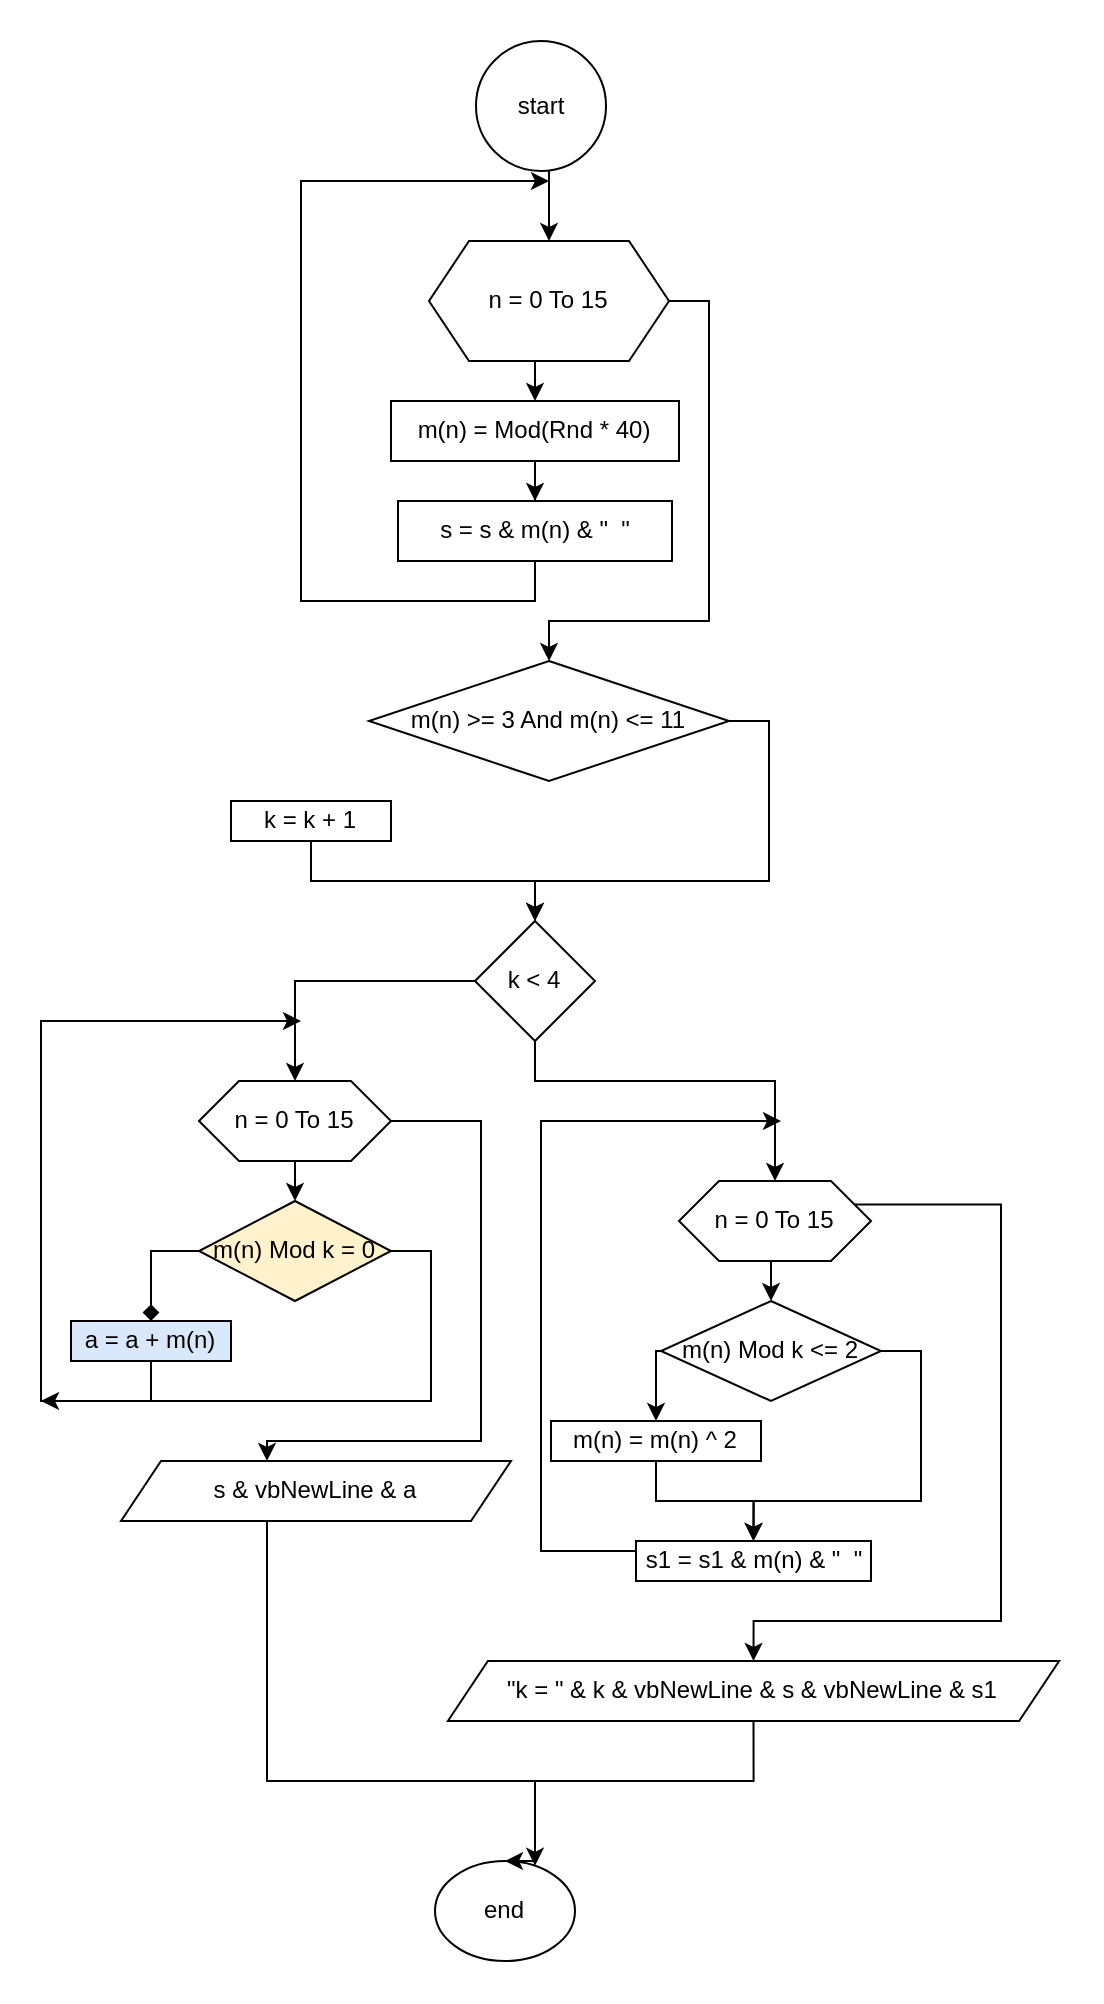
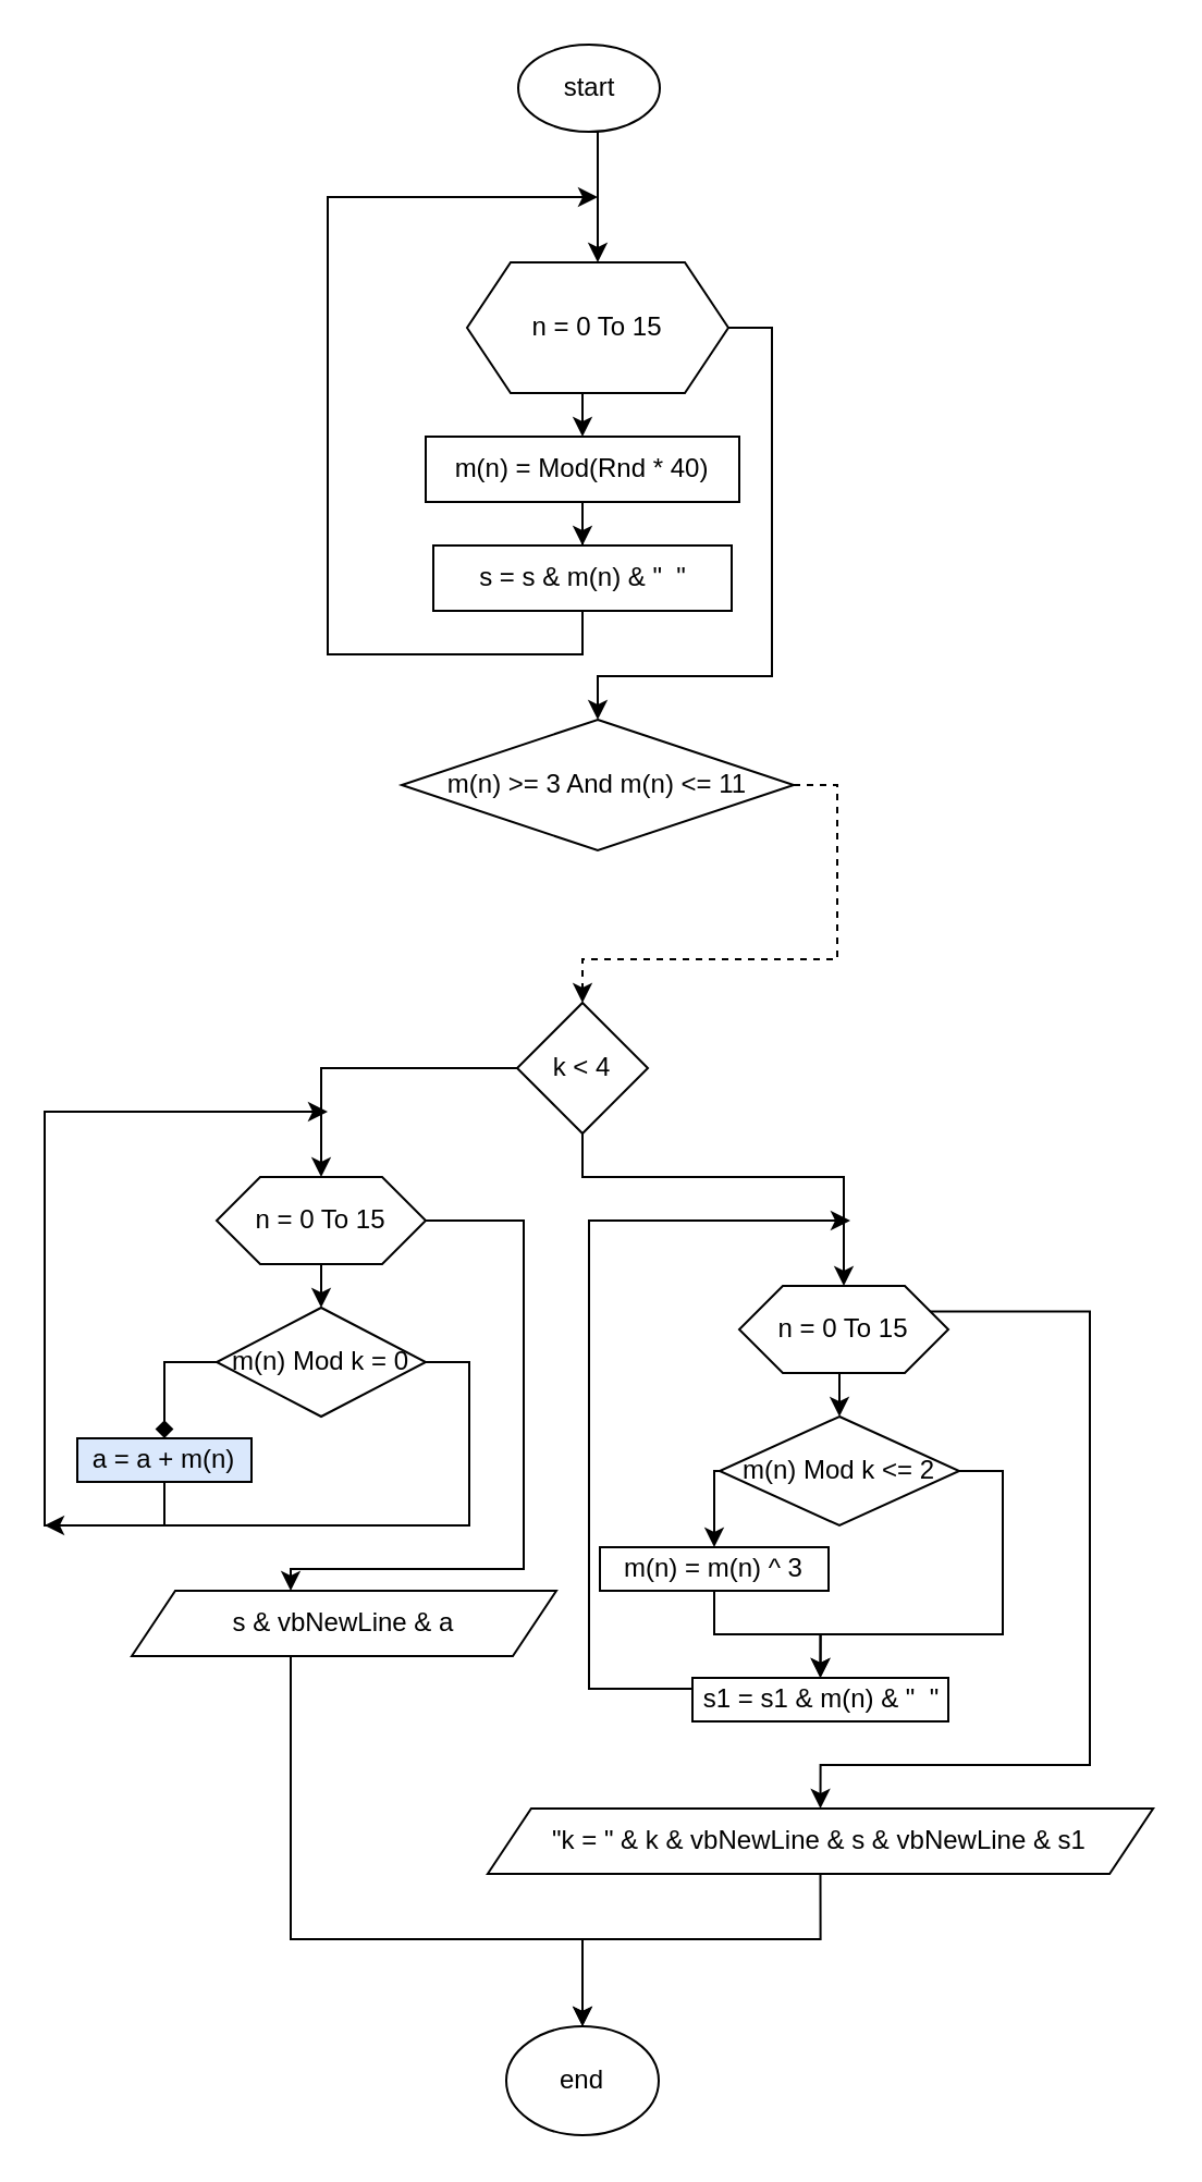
  <mxCell id="0" />
  <mxCell id="1" parent="0" />
  <mxCell id="2" style="edgeStyle=orthogonalEdgeStyle;rounded=0;orthogonalLoop=1;jettySize=auto;html=1;exitX=0.5;exitY=1;exitDx=0;exitDy=0;entryX=0.5;entryY=0;entryDx=0;entryDy=0;" edge="1" parent="1" source="4" target="6"><mxGeometry relative="1" as="geometry" /></mxCell>
  <mxCell id="3" style="edgeStyle=orthogonalEdgeStyle;rounded=0;orthogonalLoop=1;jettySize=auto;html=1;exitX=1;exitY=0.5;exitDx=0;exitDy=0;" edge="1" parent="1" source="4" target="14"><mxGeometry relative="1" as="geometry"><Array as="points"><mxPoint x="354" y="150" /><mxPoint x="354" y="310" /><mxPoint x="274" y="310" /></Array></mxGeometry></mxCell>
  <mxCell id="4" value="n = 0 To 15" style="shape=hexagon;perimeter=hexagonPerimeter2;whiteSpace=wrap;html=1;fixedSize=1;" vertex="1" parent="1"><mxGeometry x="214" y="120" width="120" height="60" as="geometry" /></mxCell>
  <mxCell id="5" style="edgeStyle=orthogonalEdgeStyle;rounded=0;orthogonalLoop=1;jettySize=auto;html=1;exitX=0.5;exitY=1;exitDx=0;exitDy=0;" edge="1" parent="1" source="6" target="8"><mxGeometry relative="1" as="geometry" /></mxCell>
  <mxCell id="6" value="m(n) = Mod(Rnd * 40)" style="rounded=0;whiteSpace=wrap;html=1;" vertex="1" parent="1"><mxGeometry x="195" y="200" width="144" height="30" as="geometry" /></mxCell>
  <mxCell id="7" style="edgeStyle=orthogonalEdgeStyle;rounded=0;orthogonalLoop=1;jettySize=auto;html=1;exitX=0.5;exitY=1;exitDx=0;exitDy=0;" edge="1" parent="1" source="8"><mxGeometry relative="1" as="geometry"><mxPoint x="274" y="90" as="targetPoint" /><Array as="points"><mxPoint x="267" y="300" /><mxPoint x="150" y="300" /><mxPoint x="150" y="90" /></Array></mxGeometry></mxCell>
  <mxCell id="8" value="s = s &amp; m(n) &amp; &quot;  &quot;" style="rounded=0;whiteSpace=wrap;html=1;" vertex="1" parent="1"><mxGeometry x="198.5" y="250" width="137" height="30" as="geometry" /></mxCell>
  <mxCell id="9" style="edgeStyle=orthogonalEdgeStyle;rounded=0;orthogonalLoop=1;jettySize=auto;html=1;exitX=0.5;exitY=1;exitDx=0;exitDy=0;" edge="1" parent="1" source="8" target="8"><mxGeometry relative="1" as="geometry" /></mxCell>
  <mxCell id="10" style="edgeStyle=orthogonalEdgeStyle;rounded=0;orthogonalLoop=1;jettySize=auto;html=1;exitX=0.5;exitY=1;exitDx=0;exitDy=0;" edge="1" parent="1" source="11" target="4"><mxGeometry relative="1" as="geometry"><Array as="points"><mxPoint x="274" y="60" /></Array></mxGeometry></mxCell>
- <mxCell id="11" value="start" style="ellipse;whiteSpace=wrap;html=1;" vertex="1" parent="1"><mxGeometry x="237.5" y="20" width="65" height="65" as="geometry" /></mxCell>
- <mxCell id="12" value="end" style="ellipse;whiteSpace=wrap;html=1;" vertex="1" parent="1"><mxGeometry x="217" y="930" width="70" height="50" as="geometry" /></mxCell>
- <mxCell id="13" style="edgeStyle=orthogonalEdgeStyle;rounded=0;orthogonalLoop=1;jettySize=auto;html=1;exitX=1;exitY=0.5;exitDx=0;exitDy=0;" edge="1" parent="1" source="14" target="19"><mxGeometry relative="1" as="geometry"><Array as="points"><mxPoint x="384" y="360" /><mxPoint x="384" y="440" /><mxPoint x="267" y="440" /></Array></mxGeometry></mxCell>
+ <mxCell id="11" value="start" style="ellipse;whiteSpace=wrap;html=1;" vertex="1" parent="1"><mxGeometry x="237.5" y="20" width="65" height="40" as="geometry" /></mxCell>
+ <mxCell id="12" value="end" style="ellipse;whiteSpace=wrap;html=1;" vertex="1" parent="1"><mxGeometry x="232" y="930" width="70" height="50" as="geometry" /></mxCell>
+ <mxCell id="13" style="edgeStyle=orthogonalEdgeStyle;rounded=0;orthogonalLoop=1;jettySize=auto;html=1;exitX=1;exitY=0.5;exitDx=0;exitDy=0;dashed=1;" edge="1" parent="1" source="14" target="19"><mxGeometry relative="1" as="geometry"><Array as="points"><mxPoint x="384" y="360" /><mxPoint x="384" y="440" /><mxPoint x="267" y="440" /></Array></mxGeometry></mxCell>
  <mxCell id="14" value="m(n) &gt;= 3 And m(n) &lt;= 11" style="rhombus;whiteSpace=wrap;html=1;" vertex="1" parent="1"><mxGeometry x="184" y="330" width="180" height="60" as="geometry" /></mxCell>
- <mxCell id="15" style="edgeStyle=orthogonalEdgeStyle;rounded=0;orthogonalLoop=1;jettySize=auto;html=1;exitX=0.5;exitY=1;exitDx=0;exitDy=0;entryX=0.5;entryY=0;entryDx=0;entryDy=0;" edge="1" parent="1" source="16" target="19"><mxGeometry relative="1" as="geometry" /></mxCell>
- <mxCell id="16" value="k = k + 1" style="rounded=0;whiteSpace=wrap;html=1;" vertex="1" parent="1"><mxGeometry x="115" y="400" width="80" height="20" as="geometry" /></mxCell>
  <mxCell id="17" style="edgeStyle=orthogonalEdgeStyle;rounded=0;orthogonalLoop=1;jettySize=auto;html=1;exitX=0;exitY=0.5;exitDx=0;exitDy=0;entryX=0.5;entryY=0;entryDx=0;entryDy=0;" edge="1" parent="1" source="19" target="22"><mxGeometry relative="1" as="geometry" /></mxCell>
  <mxCell id="18" style="edgeStyle=orthogonalEdgeStyle;rounded=0;orthogonalLoop=1;jettySize=auto;html=1;exitX=0.5;exitY=1;exitDx=0;exitDy=0;entryX=0.5;entryY=0;entryDx=0;entryDy=0;" edge="1" parent="1" source="19" target="32"><mxGeometry relative="1" as="geometry"><Array as="points"><mxPoint x="267" y="540" /><mxPoint x="387" y="540" /></Array></mxGeometry></mxCell>
  <mxCell id="19" value="k &lt; 4" style="rhombus;whiteSpace=wrap;html=1;" vertex="1" parent="1"><mxGeometry x="237" y="460" width="60" height="60" as="geometry" /></mxCell>
  <mxCell id="20" style="edgeStyle=orthogonalEdgeStyle;rounded=0;orthogonalLoop=1;jettySize=auto;html=1;exitX=0.5;exitY=1;exitDx=0;exitDy=0;entryX=0.5;entryY=0;entryDx=0;entryDy=0;" edge="1" parent="1" source="22" target="25"><mxGeometry relative="1" as="geometry" /></mxCell>
  <mxCell id="21" style="edgeStyle=orthogonalEdgeStyle;rounded=0;orthogonalLoop=1;jettySize=auto;html=1;exitX=1;exitY=0.5;exitDx=0;exitDy=0;" edge="1" parent="1" source="22" target="29"><mxGeometry relative="1" as="geometry"><Array as="points"><mxPoint x="240" y="560" /><mxPoint x="240" y="720" /><mxPoint x="133" y="720" /></Array></mxGeometry></mxCell>
  <mxCell id="22" value="n = 0 To 15" style="shape=hexagon;perimeter=hexagonPerimeter2;whiteSpace=wrap;html=1;fixedSize=1;" vertex="1" parent="1"><mxGeometry x="99" y="540" width="96" height="40" as="geometry" /></mxCell>
  <mxCell id="23" style="edgeStyle=orthogonalEdgeStyle;rounded=0;orthogonalLoop=1;jettySize=auto;html=1;exitX=0;exitY=0.5;exitDx=0;exitDy=0;entryX=0.5;entryY=0;entryDx=0;entryDy=0;endArrow=diamond;" edge="1" parent="1" source="25" target="27"><mxGeometry relative="1" as="geometry" /></mxCell>
  <mxCell id="24" style="edgeStyle=orthogonalEdgeStyle;rounded=0;orthogonalLoop=1;jettySize=auto;html=1;exitX=1;exitY=0.5;exitDx=0;exitDy=0;" edge="1" parent="1" source="25"><mxGeometry relative="1" as="geometry"><mxPoint x="20" y="700" as="targetPoint" /><Array as="points"><mxPoint x="215" y="625" /><mxPoint x="215" y="700" /></Array></mxGeometry></mxCell>
- <mxCell id="25" value="m(n) Mod k = 0" style="rhombus;whiteSpace=wrap;html=1;fillColor=#fff2cc;" vertex="1" parent="1"><mxGeometry x="99" y="600" width="96" height="50" as="geometry" /></mxCell>
+ <mxCell id="25" value="m(n) Mod k = 0" style="rhombus;whiteSpace=wrap;html=1;" vertex="1" parent="1"><mxGeometry x="99" y="600" width="96" height="50" as="geometry" /></mxCell>
  <mxCell id="26" style="edgeStyle=orthogonalEdgeStyle;rounded=0;orthogonalLoop=1;jettySize=auto;html=1;exitX=0.5;exitY=1;exitDx=0;exitDy=0;" edge="1" parent="1" source="27"><mxGeometry relative="1" as="geometry"><mxPoint x="150" y="510" as="targetPoint" /><Array as="points"><mxPoint x="75" y="700" /><mxPoint x="20" y="700" /><mxPoint x="20" y="510" /></Array></mxGeometry></mxCell>
  <mxCell id="27" value="a = a + m(n)" style="rounded=0;whiteSpace=wrap;html=1;fillColor=#dae8fc;" vertex="1" parent="1"><mxGeometry x="35" y="660" width="80" height="20" as="geometry" /></mxCell>
  <mxCell id="28" style="edgeStyle=orthogonalEdgeStyle;rounded=0;orthogonalLoop=1;jettySize=auto;html=1;exitX=0.5;exitY=1;exitDx=0;exitDy=0;" edge="1" parent="1" source="29" target="12"><mxGeometry relative="1" as="geometry"><Array as="points"><mxPoint x="133" y="890" /><mxPoint x="267" y="890" /></Array></mxGeometry></mxCell>
  <mxCell id="29" value="s &amp; vbNewLine &amp; a" style="shape=parallelogram;perimeter=parallelogramPerimeter;whiteSpace=wrap;html=1;fixedSize=1;" vertex="1" parent="1"><mxGeometry x="60" y="730" width="195" height="30" as="geometry" /></mxCell>
  <mxCell id="30" style="edgeStyle=orthogonalEdgeStyle;rounded=0;orthogonalLoop=1;jettySize=auto;html=1;exitX=0.5;exitY=1;exitDx=0;exitDy=0;entryX=0.5;entryY=0;entryDx=0;entryDy=0;" edge="1" parent="1" source="32" target="35"><mxGeometry relative="1" as="geometry" /></mxCell>
  <mxCell id="31" style="edgeStyle=orthogonalEdgeStyle;rounded=0;orthogonalLoop=1;jettySize=auto;html=1;exitX=1;exitY=0.25;exitDx=0;exitDy=0;entryX=0.5;entryY=0;entryDx=0;entryDy=0;" edge="1" parent="1" source="32" target="39"><mxGeometry relative="1" as="geometry"><Array as="points"><mxPoint x="500" y="602" /><mxPoint x="500" y="810" /><mxPoint x="376" y="810" /></Array></mxGeometry></mxCell>
  <mxCell id="32" value="n = 0 To 15" style="shape=hexagon;perimeter=hexagonPerimeter2;whiteSpace=wrap;html=1;fixedSize=1;" vertex="1" parent="1"><mxGeometry x="339" y="590" width="96" height="40" as="geometry" /></mxCell>
  <mxCell id="33" style="edgeStyle=orthogonalEdgeStyle;rounded=0;orthogonalLoop=1;jettySize=auto;html=1;exitX=0;exitY=0.5;exitDx=0;exitDy=0;entryX=0.5;entryY=0;entryDx=0;entryDy=0;" edge="1" parent="1" source="35" target="37"><mxGeometry relative="1" as="geometry" /></mxCell>
  <mxCell id="34" style="edgeStyle=orthogonalEdgeStyle;rounded=0;orthogonalLoop=1;jettySize=auto;html=1;exitX=1;exitY=0.5;exitDx=0;exitDy=0;entryX=0.5;entryY=0;entryDx=0;entryDy=0;" edge="1" parent="1" source="35" target="41"><mxGeometry relative="1" as="geometry"><Array as="points"><mxPoint x="460" y="675" /><mxPoint x="460" y="750" /><mxPoint x="376" y="750" /></Array></mxGeometry></mxCell>
  <mxCell id="35" value="m(n) Mod k &lt;= 2" style="rhombus;whiteSpace=wrap;html=1;" vertex="1" parent="1"><mxGeometry x="330" y="650" width="110" height="50" as="geometry" /></mxCell>
  <mxCell id="36" style="edgeStyle=orthogonalEdgeStyle;rounded=0;orthogonalLoop=1;jettySize=auto;html=1;exitX=0.5;exitY=1;exitDx=0;exitDy=0;entryX=0.5;entryY=0;entryDx=0;entryDy=0;" edge="1" parent="1" source="37" target="41"><mxGeometry relative="1" as="geometry" /></mxCell>
- <mxCell id="37" value="m(n) = m(n) ^ 2" style="rounded=0;whiteSpace=wrap;html=1;" vertex="1" parent="1"><mxGeometry x="275" y="710" width="105" height="20" as="geometry" /></mxCell>
+ <mxCell id="37" value="m(n) = m(n) ^ 3" style="rounded=0;whiteSpace=wrap;html=1;" vertex="1" parent="1"><mxGeometry x="275" y="710" width="105" height="20" as="geometry" /></mxCell>
  <mxCell id="38" style="edgeStyle=orthogonalEdgeStyle;rounded=0;orthogonalLoop=1;jettySize=auto;html=1;exitX=0.5;exitY=1;exitDx=0;exitDy=0;entryX=0.5;entryY=0;entryDx=0;entryDy=0;" edge="1" parent="1" source="39" target="12"><mxGeometry relative="1" as="geometry"><Array as="points"><mxPoint x="376" y="890" /><mxPoint x="267" y="890" /></Array></mxGeometry></mxCell>
  <mxCell id="39" value="&quot;k = &quot; &amp; k &amp; vbNewLine &amp; s &amp; vbNewLine &amp; s1" style="shape=parallelogram;perimeter=parallelogramPerimeter;whiteSpace=wrap;html=1;fixedSize=1;" vertex="1" parent="1"><mxGeometry x="223.44" y="830" width="305.63" height="30" as="geometry" /></mxCell>
  <mxCell id="40" style="edgeStyle=orthogonalEdgeStyle;rounded=0;orthogonalLoop=1;jettySize=auto;html=1;exitX=0;exitY=0.25;exitDx=0;exitDy=0;" edge="1" parent="1" source="41"><mxGeometry relative="1" as="geometry"><mxPoint x="390" y="560" as="targetPoint" /><Array as="points"><mxPoint x="270" y="775" /><mxPoint x="270" y="560" /></Array></mxGeometry></mxCell>
  <mxCell id="41" value="s1 = s1 &amp; m(n) &amp; &quot;  &quot;" style="rounded=0;whiteSpace=wrap;html=1;" vertex="1" parent="1"><mxGeometry x="317.5" y="770" width="117.5" height="20" as="geometry" /></mxCell>
